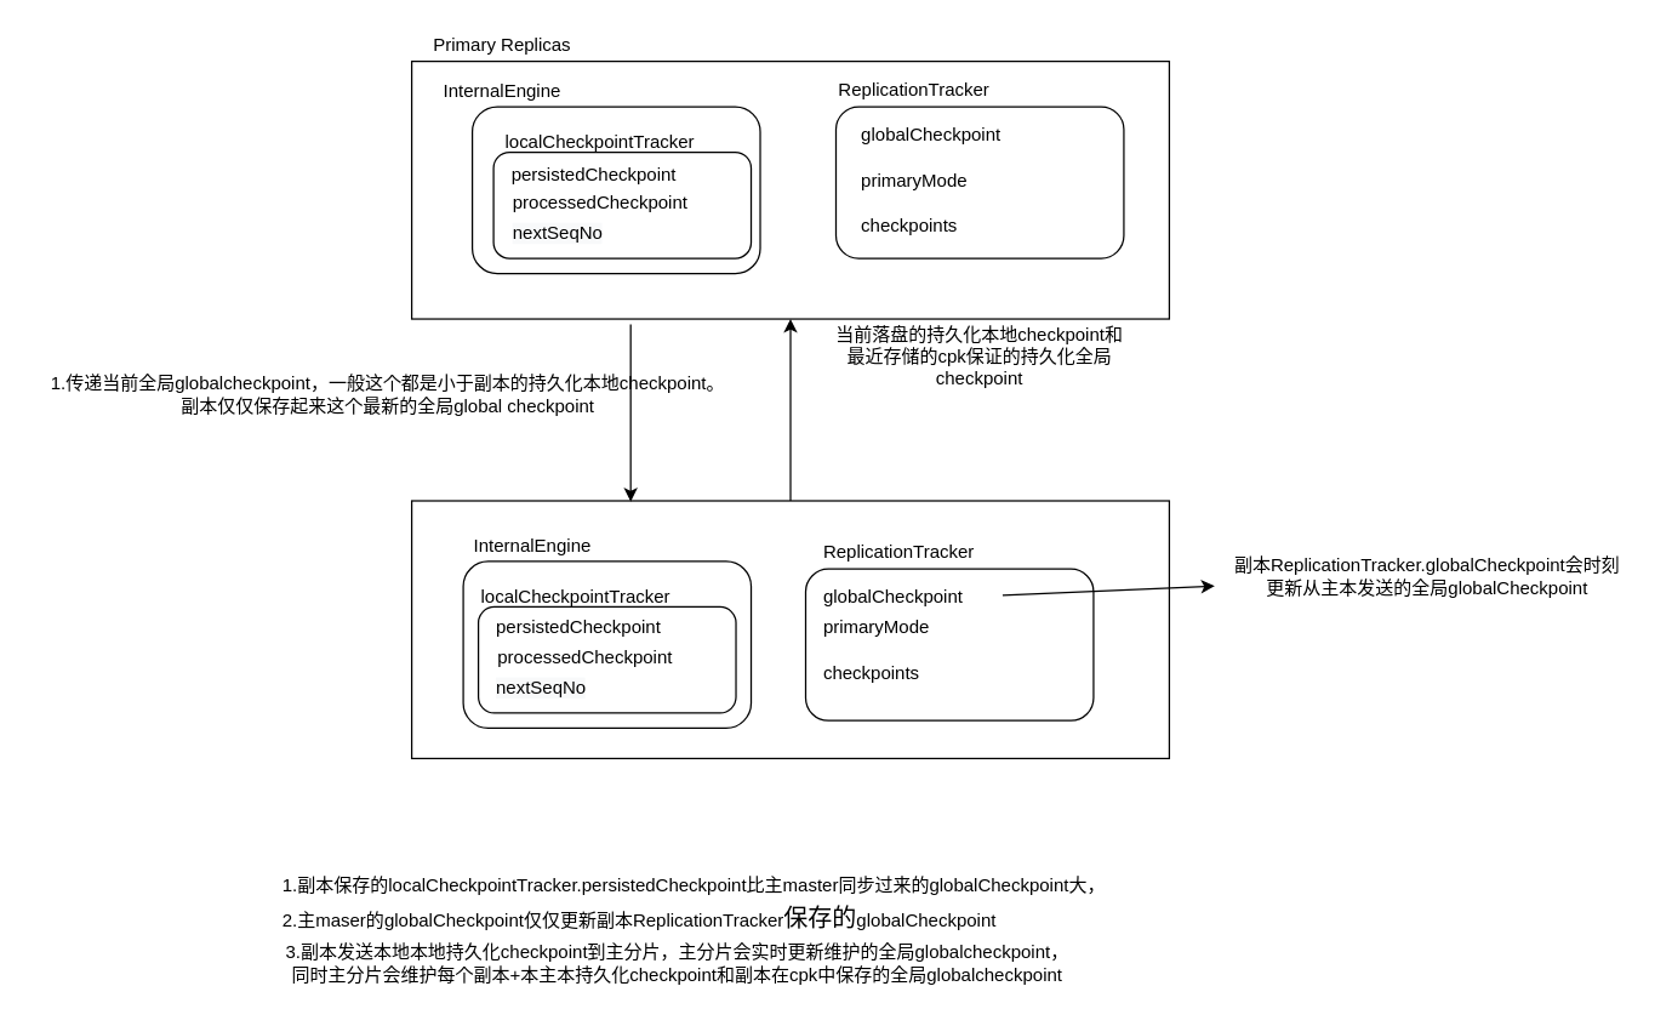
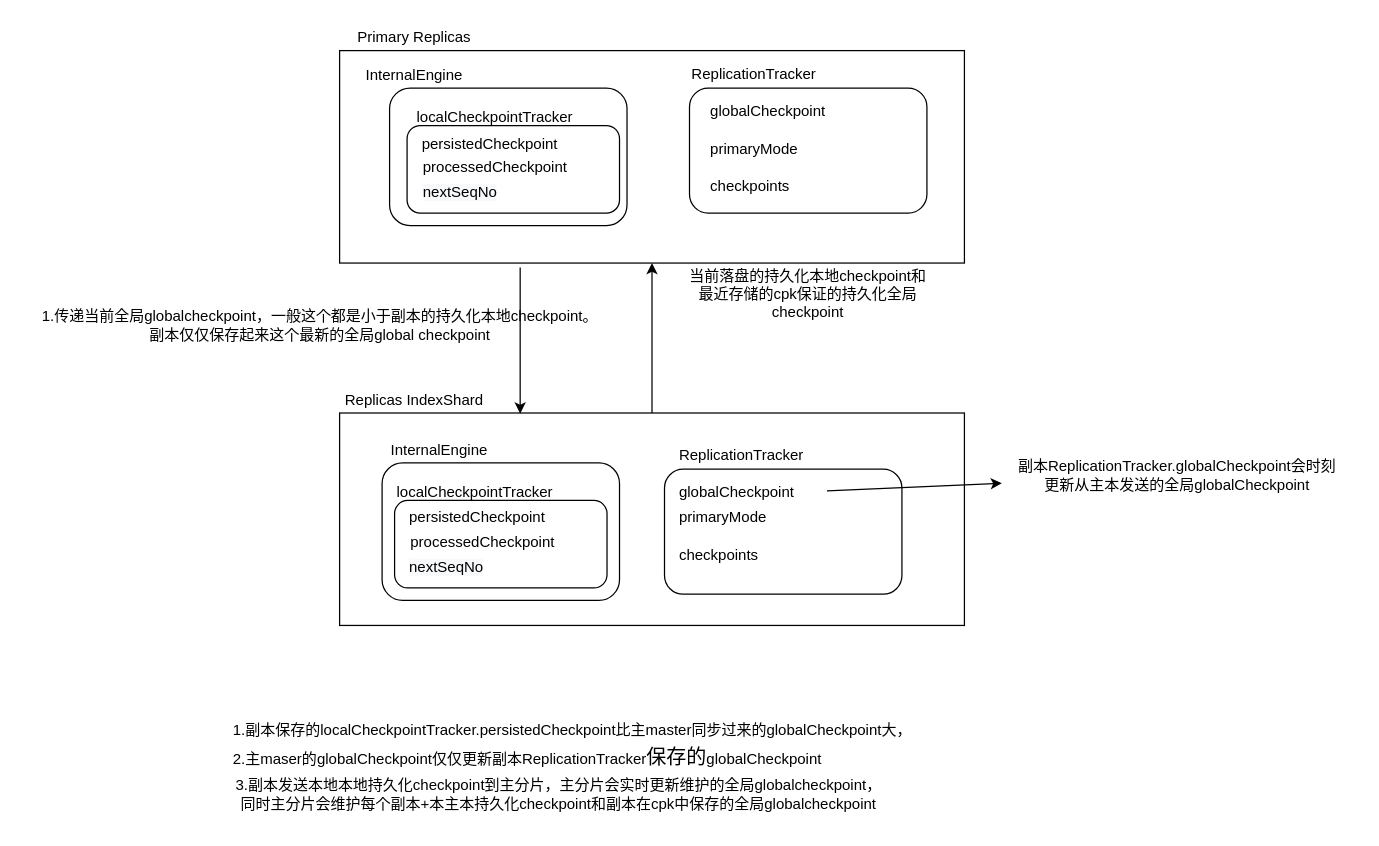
  <mxCell id="0" />
  <mxCell id="1" parent="0" />
  <mxCell id="2" value="" style="rounded=0;whiteSpace=wrap;html=1;" parent="1" vertex="1"><mxGeometry x="271" y="40" width="500" height="170" as="geometry" /></mxCell>
  <mxCell id="3" value="" style="rounded=0;whiteSpace=wrap;html=1;" parent="1" vertex="1"><mxGeometry x="271" y="330" width="500" height="170" as="geometry" /></mxCell>
  <mxCell id="4" value="Primary Replicas" style="text;html=1;strokeColor=none;fillColor=none;align=center;verticalAlign=middle;whiteSpace=wrap;rounded=0;" parent="1" vertex="1"><mxGeometry x="271" y="20" width="120" height="20" as="geometry" /></mxCell>
+ <mxCell id="5" value="Replicas IndexShard" style="text;html=1;strokeColor=none;fillColor=none;align=center;verticalAlign=middle;whiteSpace=wrap;rounded=0;" parent="1" vertex="1"><mxGeometry x="271" y="310" width="120" height="20" as="geometry" /></mxCell>
  <mxCell id="6" value="" style="rounded=1;whiteSpace=wrap;html=1;" parent="1" vertex="1"><mxGeometry x="311" y="70" width="190" height="110" as="geometry" /></mxCell>
  <mxCell id="7" value="InternalEngine" style="text;html=1;strokeColor=none;fillColor=none;align=center;verticalAlign=middle;whiteSpace=wrap;rounded=0;" parent="1" vertex="1"><mxGeometry x="311" y="50" width="40" height="20" as="geometry" /></mxCell>
  <mxCell id="8" value="" style="rounded=1;whiteSpace=wrap;html=1;" parent="1" vertex="1"><mxGeometry x="551" y="70" width="190" height="100" as="geometry" /></mxCell>
  <mxCell id="9" value="ReplicationTracker" style="text;whiteSpace=wrap;html=1;" parent="1" vertex="1"><mxGeometry x="551" y="45" width="150" height="30" as="geometry" /></mxCell>
  <mxCell id="10" value="" style="rounded=1;whiteSpace=wrap;html=1;" parent="1" vertex="1"><mxGeometry x="305" y="370" width="190" height="110" as="geometry" /></mxCell>
  <mxCell id="11" value="InternalEngine" style="text;html=1;strokeColor=none;fillColor=none;align=center;verticalAlign=middle;whiteSpace=wrap;rounded=0;" parent="1" vertex="1"><mxGeometry x="331" y="350" width="40" height="20" as="geometry" /></mxCell>
  <mxCell id="12" value="" style="rounded=1;whiteSpace=wrap;html=1;" parent="1" vertex="1"><mxGeometry x="315" y="400" width="170" height="70" as="geometry" /></mxCell>
  <mxCell id="13" value="localCheckpointTracker" style="text;whiteSpace=wrap;html=1;" parent="1" vertex="1"><mxGeometry x="315" y="380" width="150" height="30" as="geometry" /></mxCell>
  <mxCell id="14" value="" style="rounded=1;whiteSpace=wrap;html=1;" parent="1" vertex="1"><mxGeometry x="531" y="375" width="190" height="100" as="geometry" /></mxCell>
  <mxCell id="15" value="ReplicationTracker" style="text;whiteSpace=wrap;html=1;" parent="1" vertex="1"><mxGeometry x="541" y="350" width="150" height="30" as="geometry" /></mxCell>
  <mxCell id="16" value="globalCheckpoint" style="text;whiteSpace=wrap;html=1;" parent="1" vertex="1"><mxGeometry x="566" y="75" width="120" height="30" as="geometry" /></mxCell>
  <mxCell id="17" value="globalCheckpoint" style="text;whiteSpace=wrap;html=1;" parent="1" vertex="1"><mxGeometry x="541" y="380" width="120" height="30" as="geometry" /></mxCell>
  <mxCell id="18" value="primaryMode" style="text;whiteSpace=wrap;html=1;" parent="1" vertex="1"><mxGeometry x="541" y="400" width="100" height="30" as="geometry" /></mxCell>
  <mxCell id="19" value="primaryMode" style="text;whiteSpace=wrap;html=1;" parent="1" vertex="1"><mxGeometry x="566" y="105" width="100" height="30" as="geometry" /></mxCell>
  <mxCell id="20" value="checkpoints" style="text;whiteSpace=wrap;html=1;" parent="1" vertex="1"><mxGeometry x="541" y="430" width="90" height="30" as="geometry" /></mxCell>
  <mxCell id="21" value="checkpoints" style="text;whiteSpace=wrap;html=1;" parent="1" vertex="1"><mxGeometry x="566" y="135" width="90" height="30" as="geometry" /></mxCell>
  <mxCell id="22" value="" style="rounded=1;whiteSpace=wrap;html=1;" parent="1" vertex="1"><mxGeometry x="325" y="100" width="170" height="70" as="geometry" /></mxCell>
  <mxCell id="23" value="&lt;span style=&quot;text-align: left&quot;&gt;persistedCheckpoint&lt;/span&gt;" style="text;html=1;align=center;verticalAlign=middle;resizable=0;points=[];autosize=1;" parent="1" vertex="1"><mxGeometry x="331" y="105" width="120" height="20" as="geometry" /></mxCell>
  <mxCell id="24" value="&lt;meta charset=&quot;utf-8&quot;&gt;&lt;span style=&quot;color: rgb(0, 0, 0); font-family: helvetica; font-size: 12px; font-style: normal; font-weight: 400; letter-spacing: normal; text-align: left; text-indent: 0px; text-transform: none; word-spacing: 0px; background-color: rgb(248, 249, 250); display: inline; float: none;&quot;&gt;nextSeqNo&lt;/span&gt;" style="text;whiteSpace=wrap;html=1;" parent="1" vertex="1"><mxGeometry x="336" y="140" width="80" height="30" as="geometry" /></mxCell>
  <mxCell id="25" value="localCheckpointTracker" style="text;whiteSpace=wrap;html=1;" parent="1" vertex="1"><mxGeometry x="331" y="80" width="150" height="30" as="geometry" /></mxCell>
  <mxCell id="26" value="&lt;meta charset=&quot;utf-8&quot;&gt;&lt;span style=&quot;color: rgb(0, 0, 0); font-family: helvetica; font-size: 12px; font-style: normal; font-weight: 400; letter-spacing: normal; text-align: left; text-indent: 0px; text-transform: none; word-spacing: 0px; background-color: rgb(248, 249, 250); display: inline; float: none;&quot;&gt;nextSeqNo&lt;/span&gt;" style="text;whiteSpace=wrap;html=1;" parent="1" vertex="1"><mxGeometry x="325" y="440" width="80" height="30" as="geometry" /></mxCell>
  <mxCell id="27" value="processedCheckpoint" style="text;whiteSpace=wrap;html=1;" parent="1" vertex="1"><mxGeometry x="326" y="420" width="140" height="30" as="geometry" /></mxCell>
  <mxCell id="28" value="processedCheckpoint" style="text;whiteSpace=wrap;html=1;" parent="1" vertex="1"><mxGeometry x="336" y="120" width="140" height="30" as="geometry" /></mxCell>
  <mxCell id="29" value="persistedCheckpoint" style="text;whiteSpace=wrap;html=1;" parent="1" vertex="1"><mxGeometry x="325" y="400" width="130" height="30" as="geometry" /></mxCell>
  <mxCell id="30" value="&lt;span style=&quot;color: rgb(0, 0, 0); font-family: Helvetica; font-style: normal; font-variant-ligatures: normal; font-variant-caps: normal; font-weight: 400; letter-spacing: normal; orphans: 2; text-align: center; text-indent: 0px; text-transform: none; widows: 2; word-spacing: 0px; -webkit-text-stroke-width: 0px; text-decoration-thickness: initial; text-decoration-style: initial; text-decoration-color: initial; background-color: initial; font-size: 9pt;&quot;&gt;2.主&lt;/span&gt;&lt;span style=&quot;color: rgb(0, 0, 0); font-style: normal; font-variant-ligatures: normal; font-variant-caps: normal; font-weight: 400; letter-spacing: normal; orphans: 2; text-align: center; text-indent: 0px; text-transform: none; widows: 2; word-spacing: 0px; -webkit-text-stroke-width: 0px; text-decoration-thickness: initial; text-decoration-style: initial; text-decoration-color: initial; background-color: initial; font-size: 9pt; font-family: helvetica;&quot; lang=&quot;EN-US&quot;&gt;maser&lt;/span&gt;&lt;span style=&quot;color: rgb(0, 0, 0); font-family: Helvetica; font-style: normal; font-variant-ligatures: normal; font-variant-caps: normal; font-weight: 400; letter-spacing: normal; orphans: 2; text-align: center; text-indent: 0px; text-transform: none; widows: 2; word-spacing: 0px; -webkit-text-stroke-width: 0px; text-decoration-thickness: initial; text-decoration-style: initial; text-decoration-color: initial; background-color: initial; font-size: 9pt;&quot;&gt;的&lt;/span&gt;&lt;span style=&quot;color: rgb(0, 0, 0); font-style: normal; font-variant-ligatures: normal; font-variant-caps: normal; font-weight: 400; letter-spacing: normal; orphans: 2; text-align: center; text-indent: 0px; text-transform: none; widows: 2; word-spacing: 0px; -webkit-text-stroke-width: 0px; text-decoration-thickness: initial; text-decoration-style: initial; text-decoration-color: initial; background-color: initial; font-size: 9pt; font-family: helvetica;&quot; lang=&quot;EN-US&quot;&gt;globalCheckpoint&lt;/span&gt;&lt;span style=&quot;color: rgb(0, 0, 0); font-family: Helvetica; font-style: normal; font-variant-ligatures: normal; font-variant-caps: normal; font-weight: 400; letter-spacing: normal; orphans: 2; text-align: center; text-indent: 0px; text-transform: none; widows: 2; word-spacing: 0px; -webkit-text-stroke-width: 0px; text-decoration-thickness: initial; text-decoration-style: initial; text-decoration-color: initial; background-color: initial; font-size: 9pt;&quot;&gt;仅仅更新副本&lt;/span&gt;&lt;span style=&quot;color: rgb(0, 0, 0); font-style: normal; font-variant-ligatures: normal; font-variant-caps: normal; font-weight: 400; letter-spacing: normal; orphans: 2; text-align: center; text-indent: 0px; text-transform: none; widows: 2; word-spacing: 0px; -webkit-text-stroke-width: 0px; text-decoration-thickness: initial; text-decoration-style: initial; text-decoration-color: initial; background-color: initial; font-size: 9pt; font-family: helvetica;&quot; lang=&quot;EN-US&quot;&gt;ReplicationTracker&lt;/span&gt;&lt;span style=&quot;color: rgb(0, 0, 0); font-family: Helvetica; font-size: 12pt; font-style: normal; font-variant-ligatures: normal; font-variant-caps: normal; font-weight: 400; letter-spacing: normal; orphans: 2; text-align: center; text-indent: 0px; text-transform: none; widows: 2; word-spacing: 0px; -webkit-text-stroke-width: 0px; text-decoration-thickness: initial; text-decoration-style: initial; text-decoration-color: initial; background-color: initial;&quot;&gt;保存的&lt;/span&gt;&lt;span style=&quot;color: rgb(0, 0, 0); font-style: normal; font-variant-ligatures: normal; font-variant-caps: normal; font-weight: 400; letter-spacing: normal; orphans: 2; text-align: center; text-indent: 0px; text-transform: none; widows: 2; word-spacing: 0px; -webkit-text-stroke-width: 0px; text-decoration-thickness: initial; text-decoration-style: initial; text-decoration-color: initial; background-color: initial; font-size: 9pt; font-family: helvetica;&quot; lang=&quot;EN-US&quot;&gt;globalCheckpoint&lt;/span&gt;" style="text;html=1;align=center;verticalAlign=middle;resizable=0;points=[];autosize=1;" parent="1" vertex="1"><mxGeometry x="176" y="590" width="490" height="30" as="geometry" /></mxCell>
  <mxCell id="31" value="" style="endArrow=classic;html=1;rounded=0;entryX=0.5;entryY=1;entryDx=0;entryDy=0;exitX=0.5;exitY=0;exitDx=0;exitDy=0;" edge="1" parent="1" source="3" target="2"><mxGeometry width="50" height="50" relative="1" as="geometry"><mxPoint x="441" y="280" as="sourcePoint" /><mxPoint x="491" y="230" as="targetPoint" /></mxGeometry></mxCell>
  <mxCell id="32" value="当前落盘的持久化本地checkpoint和&lt;br&gt;最近存储的cpk保证的持久化全局checkpoint" style="text;html=1;strokeColor=none;fillColor=none;align=center;verticalAlign=middle;whiteSpace=wrap;rounded=0;" vertex="1" parent="1"><mxGeometry x="536" y="220" width="220" height="30" as="geometry" /></mxCell>
  <mxCell id="33" value="" style="endArrow=classic;html=1;rounded=0;exitX=0.289;exitY=1.021;exitDx=0;exitDy=0;exitPerimeter=0;entryX=0.289;entryY=0.003;entryDx=0;entryDy=0;entryPerimeter=0;" edge="1" parent="1" source="2" target="3"><mxGeometry width="50" height="50" relative="1" as="geometry"><mxPoint x="531" y="340" as="sourcePoint" /><mxPoint x="371" y="270" as="targetPoint" /></mxGeometry></mxCell>
  <mxCell id="34" value="1.传递当前全局globalcheckpoint，一般这个都是小于副本的&lt;span style=&quot;&quot;&gt;持久化本地checkpoint。&lt;br&gt;副本仅仅保存起来这个最新的全局global checkpoint&lt;br&gt;&lt;/span&gt;" style="text;html=1;align=center;verticalAlign=middle;resizable=0;points=[];autosize=1;strokeColor=none;fillColor=none;" vertex="1" parent="1"><mxGeometry x="20" y="240" width="470" height="40" as="geometry" /></mxCell>
  <mxCell id="35" value="副本&lt;span style=&quot;text-align: left;&quot;&gt;ReplicationTracker.&lt;/span&gt;&lt;span style=&quot;text-align: left;&quot;&gt;globalCheckpoint会时刻&lt;br&gt;更新从主本发送的全局&lt;/span&gt;&lt;span style=&quot;text-align: left;&quot;&gt;globalCheckpoint&lt;/span&gt;" style="text;html=1;align=center;verticalAlign=middle;resizable=0;points=[];autosize=1;strokeColor=none;fillColor=none;" vertex="1" parent="1"><mxGeometry x="801" y="360" width="280" height="40" as="geometry" /></mxCell>
  <mxCell id="36" value="" style="endArrow=classic;html=1;rounded=0;" edge="1" parent="1" source="17" target="35"><mxGeometry width="50" height="50" relative="1" as="geometry"><mxPoint x="531" y="340" as="sourcePoint" /><mxPoint x="531" y="220" as="targetPoint" /></mxGeometry></mxCell>
  <mxCell id="37" value="1.副本保存的localCheckpointTracker.persistedCheckpoint比主master同步过来的globalCheckpoint大，" style="text;whiteSpace=wrap;html=1;" vertex="1" parent="1"><mxGeometry x="183.5" y="570" width="555" height="30" as="geometry" /></mxCell>
  <mxCell id="38" value="3.副本发送本地本地持久化checkpoint到主分片，主分片会实时更新维护的全局globalcheckpoint，&lt;br&gt;同时主分片会维护每个副本+本主本持久化checkpoint和副本在cpk中保存的全局globalcheckpoint" style="text;html=1;align=center;verticalAlign=middle;resizable=0;points=[];autosize=1;strokeColor=none;fillColor=none;" vertex="1" parent="1"><mxGeometry x="176" y="615" width="540" height="40" as="geometry" /></mxCell>
